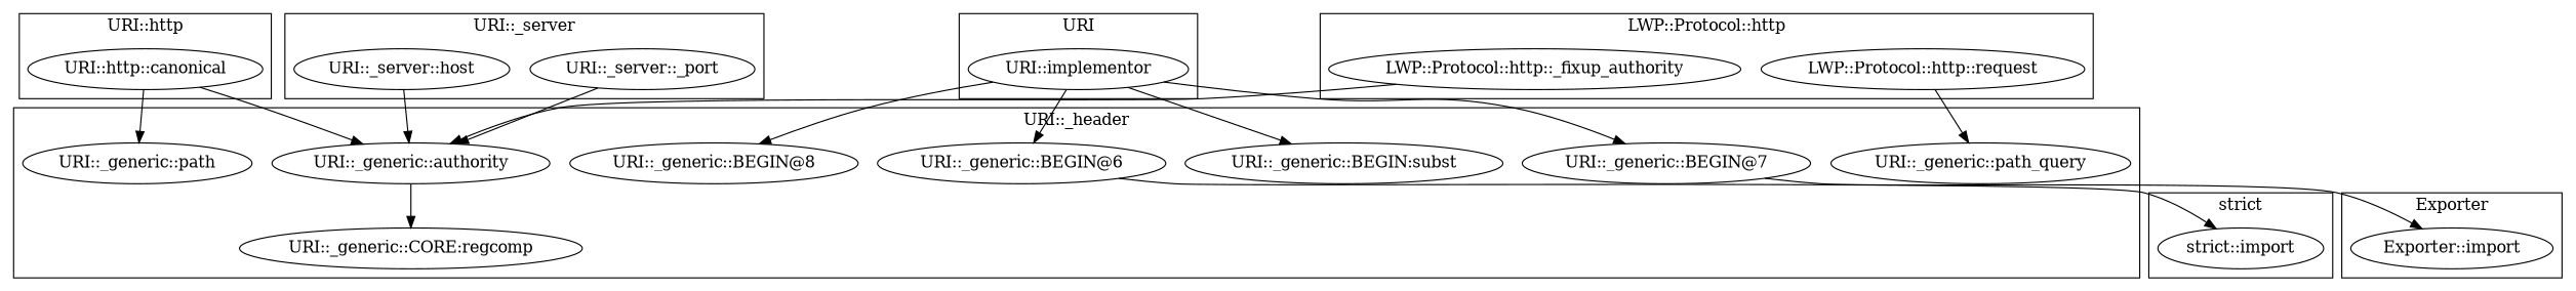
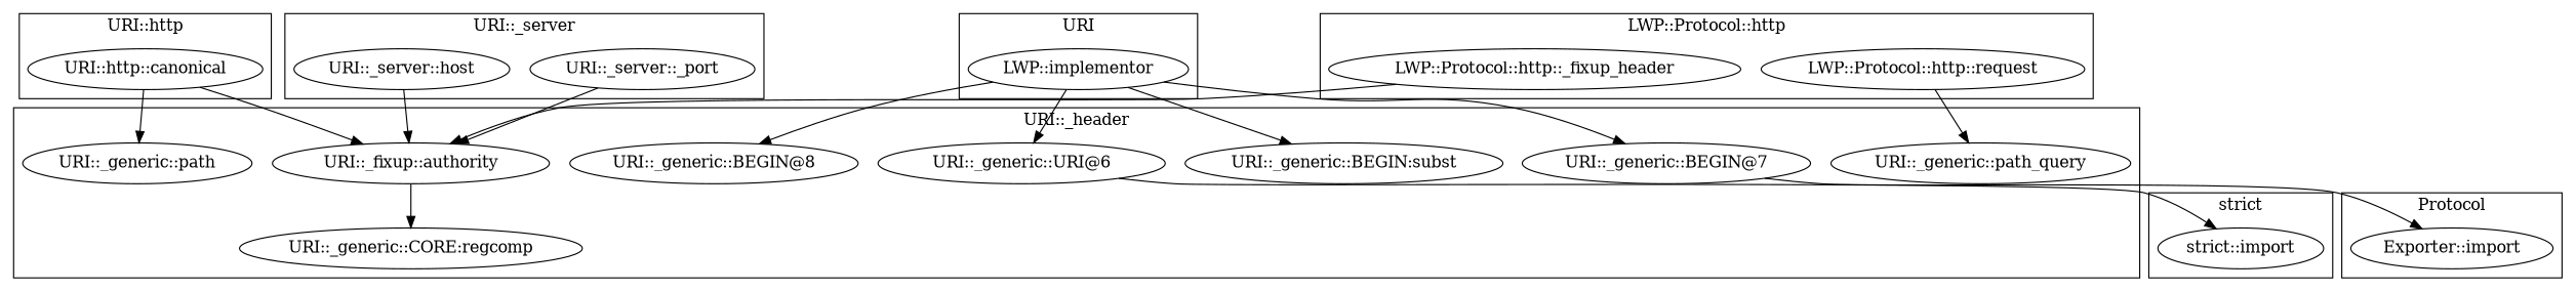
  digraph {
    fontname="DejaVu Serif"
    node [fontname="DejaVu Serif"]
    edge [fontname="DejaVu Serif"]
-   "URI::_generic::BEGIN@6"
+   "URI::_generic::BEGIN@6" [label="URI::_generic::URI@6"]
    n2 [label="URI::_generic::BEGIN:subst"]
    "URI::_generic::path_query"
    "URI::_generic::BEGIN@8"
    "URI::_generic::path"
    "URI::_generic::CORE:regcomp"
-   "URI::_generic::authority"
+   "URI::_generic::authority" [label="URI::_fixup::authority"]
    "URI::_generic::BEGIN@7"
    "URI::http::canonical"
    "URI::_server::_port"
    "URI::_server::host"
    "strict::import"
-   "URI::implementor"
+   "URI::implementor" [label="LWP::implementor"]
    "Exporter::import"
-   "LWP::Protocol::http::_fixup_header" [label="LWP::Protocol::http::_fixup_authority"]
+   "LWP::Protocol::http::_fixup_header"
    "LWP::Protocol::http::request"
    subgraph cluster_1 {
      label="URI::_header"
      "URI::_generic::BEGIN@6"
      n2
      "URI::_generic::path_query"
      "URI::_generic::BEGIN@8"
      "URI::_generic::path"
      "URI::_generic::CORE:regcomp"
      "URI::_generic::authority"
      "URI::_generic::BEGIN@7"
    }
    subgraph cluster_2 {
      label="URI::http"
      "URI::http::canonical"
    }
    subgraph cluster_3 {
      label="URI::_server"
      "URI::_server::_port"
      "URI::_server::host"
    }
    subgraph cluster_4 {
      label="strict"
      "strict::import"
    }
    subgraph cluster_5 {
      label=URI
      "URI::implementor"
    }
    subgraph cluster_6 {
-     label=Exporter
+     label=Protocol
      "Exporter::import"
    }
    subgraph cluster_7 {
      label="LWP::Protocol::http"
      "LWP::Protocol::http::_fixup_header"
      "LWP::Protocol::http::request"
    }
    "URI::_generic::BEGIN@6" -> "strict::import"
    "URI::_generic::authority" -> "URI::_generic::CORE:regcomp"
    "URI::_generic::BEGIN@7" -> "Exporter::import"
    "URI::http::canonical" -> "URI::_generic::path"
    "URI::http::canonical" -> "URI::_generic::authority"
    "URI::_server::_port" -> "URI::_generic::authority"
    "URI::_server::host" -> "URI::_generic::authority"
    "URI::implementor" -> "URI::_generic::BEGIN@6"
    "URI::implementor" -> n2
    "URI::implementor" -> "URI::_generic::BEGIN@8"
    "URI::implementor" -> "URI::_generic::BEGIN@7"
    "LWP::Protocol::http::_fixup_header" -> "URI::_generic::authority"
    "LWP::Protocol::http::request" -> "URI::_generic::path_query"
  }
